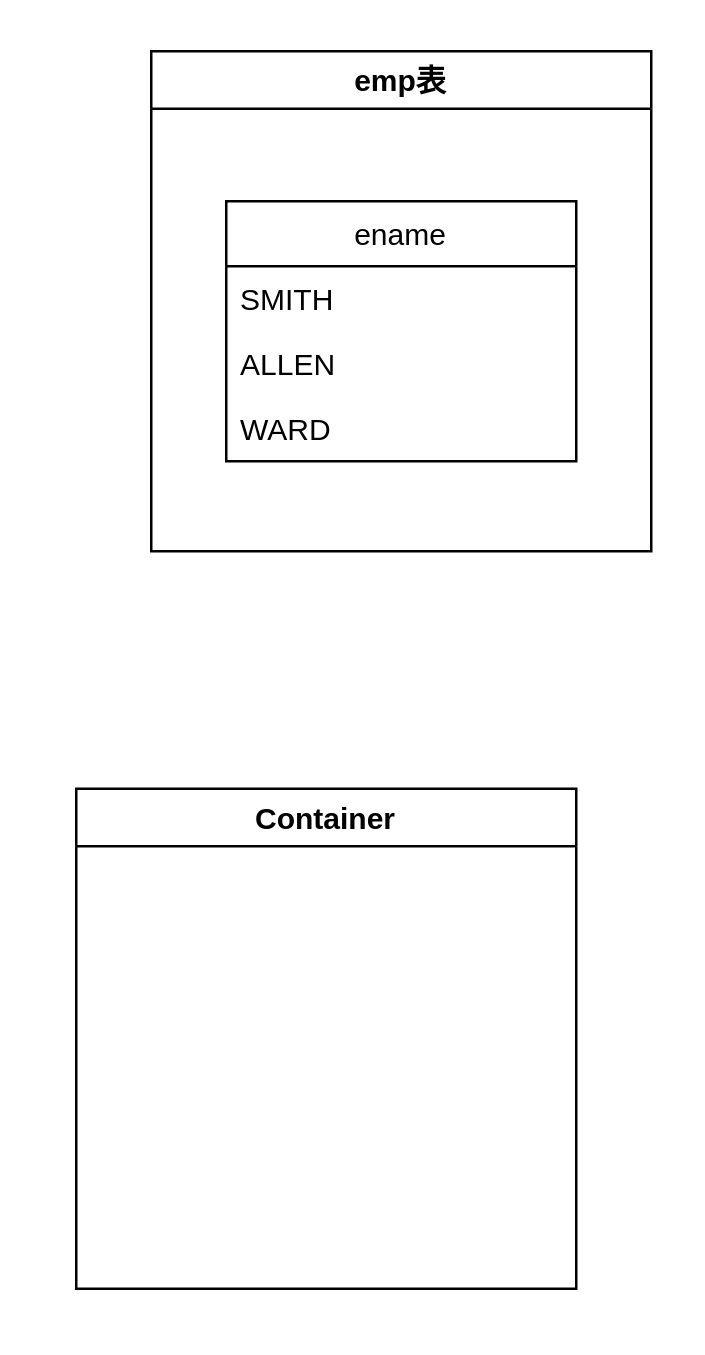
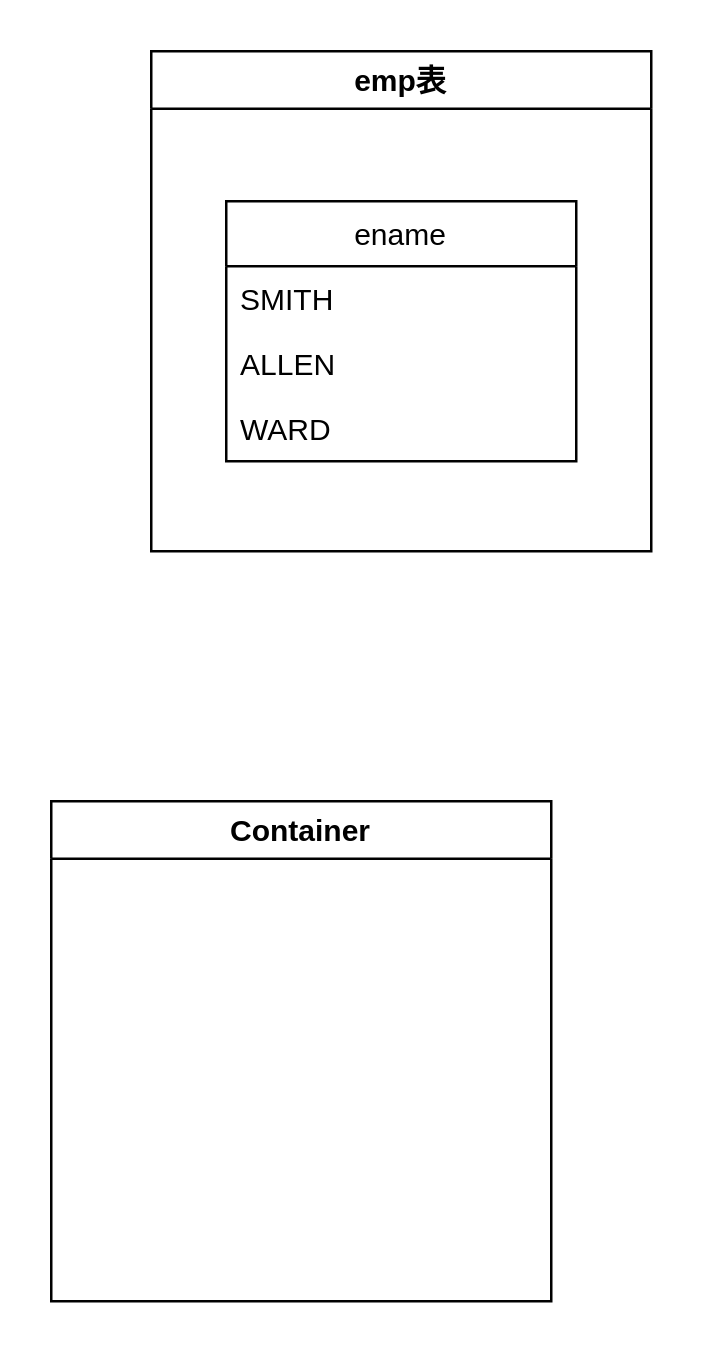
  <mxCell id="0" />
  <mxCell id="1" parent="0" />
- <mxCell id="2" value="Container" style="swimlane;" vertex="1" parent="1"><mxGeometry x="30" y="315" width="200" height="200" as="geometry" /></mxCell>
+ <mxCell id="2" value="Container" style="swimlane;" vertex="1" parent="1"><mxGeometry x="20" y="320" width="200" height="200" as="geometry" /></mxCell>
  <mxCell id="3" value="emp表" style="swimlane;" vertex="1" parent="1"><mxGeometry x="60" y="20" width="200" height="200" as="geometry"><mxRectangle x="50" y="170" width="90" height="23" as="alternateBounds" /></mxGeometry></mxCell>
  <mxCell id="4" value="ename" style="swimlane;fontStyle=0;childLayout=stackLayout;horizontal=1;startSize=26;fillColor=none;horizontalStack=0;resizeParent=1;resizeParentMax=0;resizeLast=0;collapsible=1;marginBottom=0;flipH=1;" vertex="1" parent="3"><mxGeometry x="30" y="60" width="140" height="104" as="geometry" /></mxCell>
  <mxCell id="5" value="SMITH" style="text;strokeColor=none;fillColor=none;align=left;verticalAlign=top;spacingLeft=4;spacingRight=4;overflow=hidden;rotatable=0;points=[[0,0.5],[1,0.5]];portConstraint=eastwest;" vertex="1" parent="4"><mxGeometry y="26" width="140" height="26" as="geometry" /></mxCell>
  <mxCell id="6" value="ALLEN" style="text;strokeColor=none;fillColor=none;align=left;verticalAlign=top;spacingLeft=4;spacingRight=4;overflow=hidden;rotatable=0;points=[[0,0.5],[1,0.5]];portConstraint=eastwest;" vertex="1" parent="4"><mxGeometry y="52" width="140" height="26" as="geometry" /></mxCell>
  <mxCell id="7" value="WARD" style="text;strokeColor=none;fillColor=none;align=left;verticalAlign=top;spacingLeft=4;spacingRight=4;overflow=hidden;rotatable=0;points=[[0,0.5],[1,0.5]];portConstraint=eastwest;" vertex="1" parent="4"><mxGeometry y="78" width="140" height="26" as="geometry" /></mxCell>
